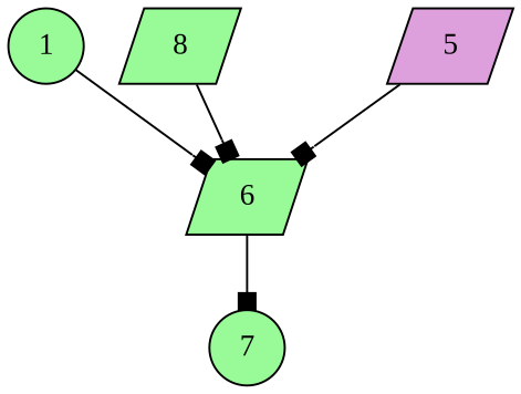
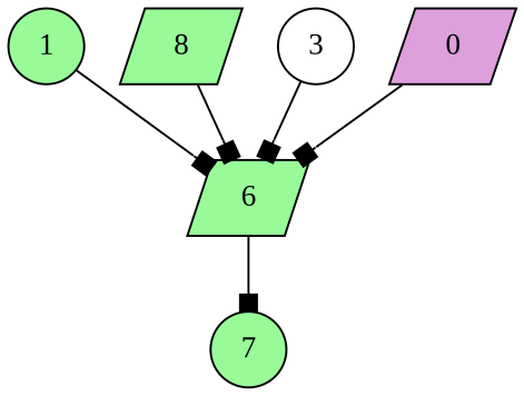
  digraph {
    fontname="Liberation Serif"
    node [fillcolor=palegreen fontname="Liberation Serif" shape=circle style=filled]
    edge [arrowhead=box fontname="Liberation Serif"]
    n1 [label=1]
    n2 [label=6 shape=parallelogram]
    n3 [label=7]
    n4 [label=8 shape=parallelogram]
-   n6 [fillcolor=plum label=5 shape=parallelogram]
+   n5 [fillcolor=white label=3]
+   n6 [fillcolor=plum label=0 shape=parallelogram]
    n1 -> n2
    n2 -> n3
    n4 -> n2
+   n5 -> n2
    n6 -> n2
  }
